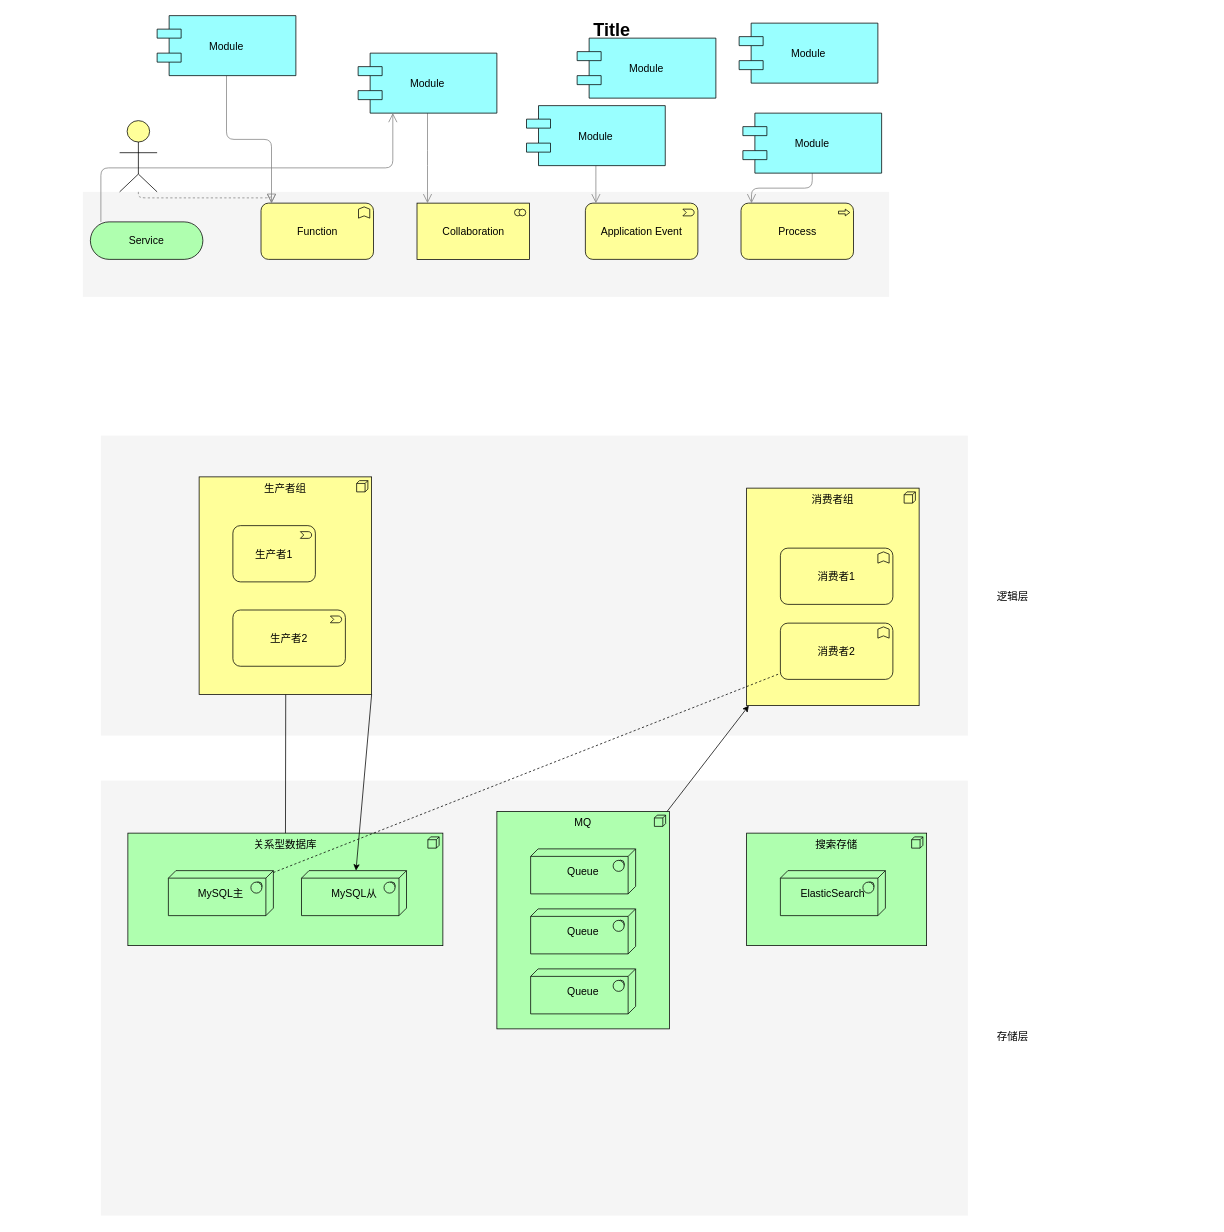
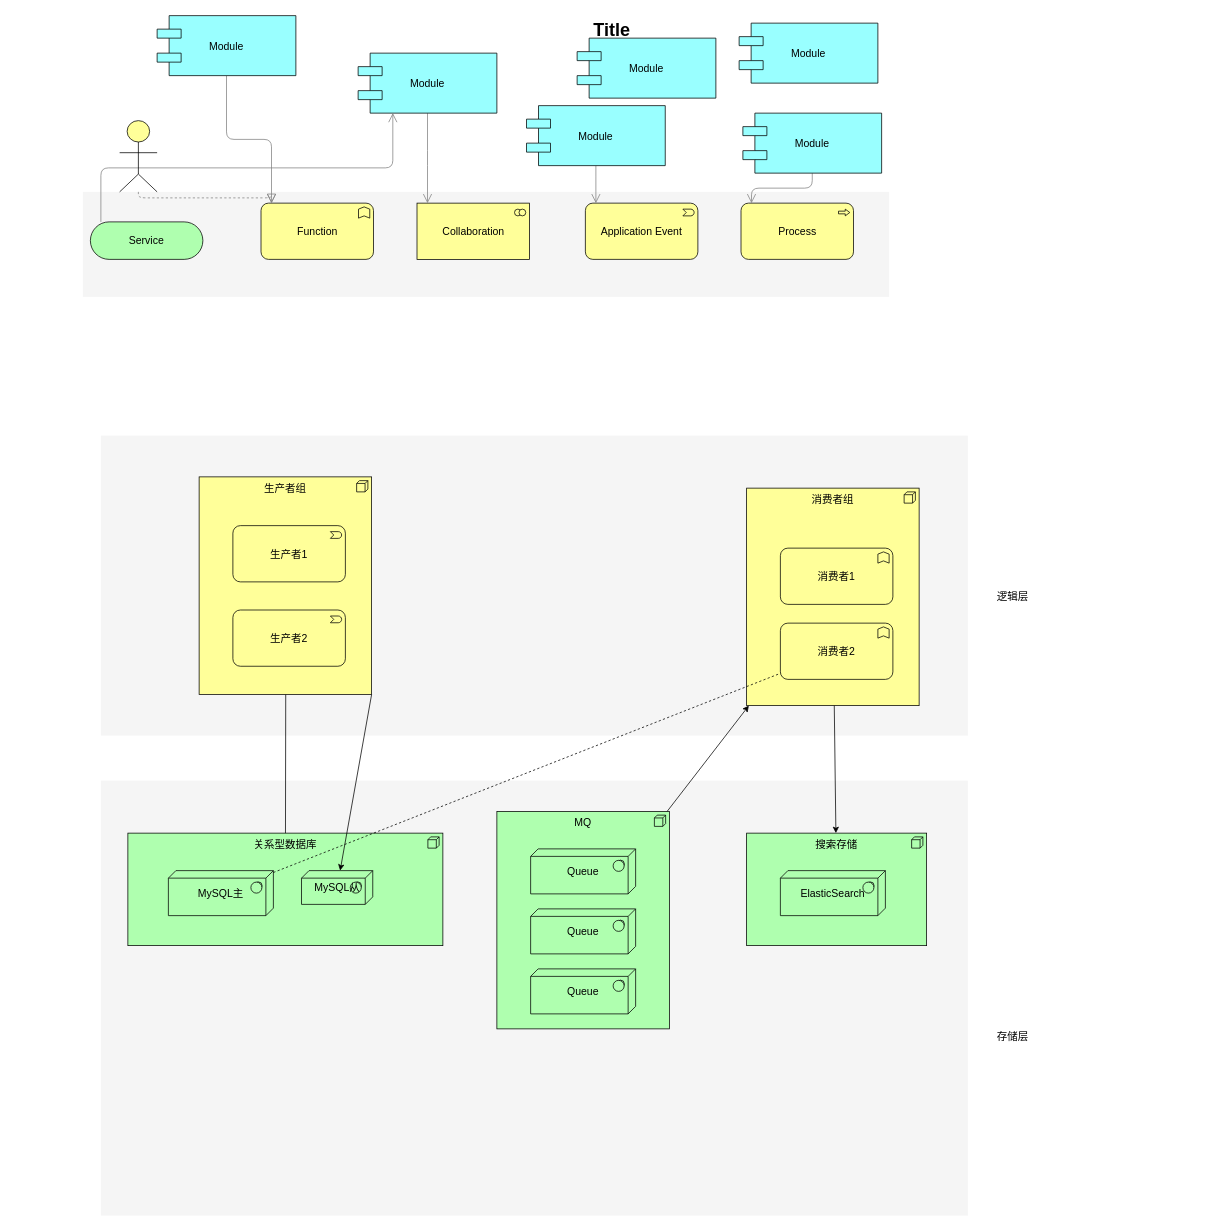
  <mxCell id="0" />
  <mxCell id="1" parent="0" />
  <mxCell id="2" value="" style="whiteSpace=wrap;html=1;strokeColor=none;strokeWidth=1;fillColor=#f5f5f5;fontSize=14;" vertex="1" parent="1"><mxGeometry x="134" y="580" width="1156" height="400" as="geometry" /></mxCell>
  <mxCell id="3" value="S" style="whiteSpace=wrap;html=1;strokeColor=none;strokeWidth=1;fillColor=#f5f5f5;fontSize=14;" parent="1" vertex="1"><mxGeometry x="134" y="1040" width="1156" height="580" as="geometry" /></mxCell>
  <mxCell id="4" value="消费者组" style="html=1;whiteSpace=wrap;shape=mxgraph.archimate3.application;appType=node;archiType=square;fontSize=14;verticalAlign=top;fillColor=#FFFF99;" vertex="1" parent="1"><mxGeometry x="995" y="650" width="230" height="290" as="geometry" /></mxCell>
  <mxCell id="5" value="搜索存储" style="html=1;whiteSpace=wrap;fillColor=#AFFFAF;shape=mxgraph.archimate3.application;appType=node;archiType=square;fontSize=14;verticalAlign=top;" vertex="1" parent="1"><mxGeometry x="995" y="1110" width="240" height="150" as="geometry" /></mxCell>
  <mxCell id="6" value="" style="whiteSpace=wrap;html=1;strokeColor=none;strokeWidth=1;fillColor=#f5f5f5;fontSize=14;" parent="1" vertex="1"><mxGeometry x="110" y="255" width="1075" height="140" as="geometry" /></mxCell>
  <mxCell id="7" value="关系型数据库" style="html=1;whiteSpace=wrap;fillColor=#AFFFAF;shape=mxgraph.archimate3.application;appType=node;archiType=square;fontSize=14;verticalAlign=top;" parent="1" vertex="1"><mxGeometry x="170" y="1110" width="420" height="150" as="geometry" /></mxCell>
  <mxCell id="8" value="&lt;div&gt;&lt;/div&gt;MySQL主" style="html=1;whiteSpace=wrap;fillColor=#AFFFAF;shape=mxgraph.archimate3.tech;techType=sysSw;fontSize=14;" parent="1" vertex="1"><mxGeometry x="224" y="1160" width="140" height="60" as="geometry" /></mxCell>
  <mxCell id="9" value="&lt;div&gt;ElasticSearch&lt;/div&gt;" style="html=1;whiteSpace=wrap;fillColor=#AFFFAF;shape=mxgraph.archimate3.tech;techType=sysSw;fontSize=14;" parent="1" vertex="1"><mxGeometry x="1040" y="1160" width="140" height="60" as="geometry" /></mxCell>
  <mxCell id="10" style="edgeStyle=elbowEdgeStyle;rounded=1;elbow=vertical;html=1;startSize=10;endArrow=open;endFill=0;endSize=10;jettySize=auto;orthogonalLoop=1;strokeColor=#808080;fontSize=14;entryX=0.25;entryY=1;" parent="1" target="15" edge="1"><mxGeometry relative="1" as="geometry"><mxPoint x="134" y="295" as="sourcePoint" /></mxGeometry></mxCell>
  <mxCell id="11" value="Service" style="html=1;whiteSpace=wrap;fillColor=#AFFFAF;shape=mxgraph.archimate3.service;fontSize=14;" parent="1" vertex="1"><mxGeometry x="120" y="295" width="150" height="50" as="geometry" /></mxCell>
  <mxCell id="12" style="edgeStyle=elbowEdgeStyle;rounded=1;elbow=vertical;html=1;startSize=10;endArrow=open;endFill=0;endSize=10;jettySize=auto;orthogonalLoop=1;strokeColor=#808080;fontSize=14;" parent="1" source="13" edge="1"><mxGeometry relative="1" as="geometry"><mxPoint x="361.5" y="270" as="targetPoint" /></mxGeometry></mxCell>
  <mxCell id="13" value="Module" style="shape=component;align=center;fillColor=#99ffff;gradientColor=none;fontSize=14;" parent="1" vertex="1"><mxGeometry x="209" y="20" width="185" height="80" as="geometry" /></mxCell>
  <mxCell id="14" style="edgeStyle=elbowEdgeStyle;rounded=1;elbow=vertical;html=1;startSize=10;endArrow=open;endFill=0;endSize=10;jettySize=auto;orthogonalLoop=1;strokeColor=#808080;fontSize=14;" parent="1" source="15" edge="1"><mxGeometry relative="1" as="geometry"><mxPoint x="569.5" y="270" as="targetPoint" /></mxGeometry></mxCell>
  <mxCell id="15" value="Module" style="shape=component;align=center;fillColor=#99ffff;gradientColor=none;fontSize=14;" parent="1" vertex="1"><mxGeometry x="477" y="70" width="185" height="80" as="geometry" /></mxCell>
  <mxCell id="16" style="edgeStyle=elbowEdgeStyle;rounded=1;elbow=vertical;html=1;startSize=10;endArrow=open;endFill=0;endSize=10;jettySize=auto;orthogonalLoop=1;strokeColor=#808080;fontSize=14;" parent="1" source="17" edge="1"><mxGeometry relative="1" as="geometry"><mxPoint x="794" y="270" as="targetPoint" /></mxGeometry></mxCell>
  <mxCell id="17" value="Module" style="shape=component;align=center;fillColor=#99ffff;gradientColor=none;fontSize=14;" parent="1" vertex="1"><mxGeometry x="701.5" y="140" width="185" height="80" as="geometry" /></mxCell>
  <mxCell id="18" style="edgeStyle=elbowEdgeStyle;rounded=1;elbow=vertical;html=1;startSize=10;endArrow=open;endFill=0;endSize=10;jettySize=auto;orthogonalLoop=1;strokeColor=#808080;fontSize=14;" parent="1" source="19" edge="1"><mxGeometry relative="1" as="geometry"><mxPoint x="1001.5" y="270" as="targetPoint" /></mxGeometry></mxCell>
  <mxCell id="19" value="Module" style="shape=component;align=center;fillColor=#99ffff;gradientColor=none;fontSize=14;" parent="1" vertex="1"><mxGeometry x="990" y="150" width="185" height="80" as="geometry" /></mxCell>
  <mxCell id="20" value="Function" style="html=1;whiteSpace=wrap;fillColor=#ffff99;shape=mxgraph.archimate3.application;appType=func;archiType=rounded;fontSize=14;" parent="1" vertex="1"><mxGeometry x="347.5" y="270" width="150" height="75" as="geometry" /></mxCell>
  <mxCell id="21" value="Collaboration" style="html=1;whiteSpace=wrap;fillColor=#ffff99;shape=mxgraph.archimate3.application;appType=collab;archiType=square;fontSize=14;" parent="1" vertex="1"><mxGeometry x="555.5" y="270" width="150" height="75" as="geometry" /></mxCell>
  <mxCell id="22" value="Application Event" style="html=1;whiteSpace=wrap;fillColor=#ffff99;shape=mxgraph.archimate3.application;appType=event;archiType=rounded;fontSize=14;" parent="1" vertex="1"><mxGeometry x="780" y="270" width="150" height="75" as="geometry" /></mxCell>
  <mxCell id="23" value="Process" style="html=1;whiteSpace=wrap;fillColor=#ffff99;shape=mxgraph.archimate3.application;appType=proc;archiType=rounded;fontSize=14;" parent="1" vertex="1"><mxGeometry x="987.5" y="270" width="150" height="75" as="geometry" /></mxCell>
  <mxCell id="24" value="存储层" style="text;html=1;strokeColor=none;fillColor=none;align=center;verticalAlign=middle;whiteSpace=wrap;fontSize=14;" parent="1" vertex="1"><mxGeometry x="1230" y="1371" width="240" height="20" as="geometry" /></mxCell>
  <mxCell id="25" value="逻辑层&lt;br&gt;" style="text;html=1;strokeColor=none;fillColor=none;align=center;verticalAlign=middle;whiteSpace=wrap;fontSize=14;" parent="1" vertex="1"><mxGeometry x="1230" y="785" width="240" height="20" as="geometry" /></mxCell>
  <mxCell id="26" style="edgeStyle=elbowEdgeStyle;rounded=1;elbow=vertical;html=1;dashed=1;startSize=10;endArrow=block;endFill=0;endSize=10;jettySize=auto;orthogonalLoop=1;strokeColor=#808080;fontSize=14;" parent="1" source="27" edge="1"><mxGeometry relative="1" as="geometry"><mxPoint x="361.5" y="270" as="targetPoint" /></mxGeometry></mxCell>
  <mxCell id="27" value="" style="html=1;whiteSpace=wrap;fillColor=#ffff99;shape=mxgraph.archimate3.actor;fontSize=14;" parent="1" vertex="1"><mxGeometry x="159" y="160" width="50" height="95" as="geometry" /></mxCell>
  <mxCell id="28" value="Title" style="text;strokeColor=none;fillColor=none;html=1;fontSize=24;fontStyle=1;verticalAlign=middle;align=center;" parent="1" vertex="1"><mxGeometry x="20" y="20" width="1590" height="40" as="geometry" /></mxCell>
- <mxCell id="29" value="&lt;div&gt;&lt;/div&gt;MySQL从" style="html=1;whiteSpace=wrap;fillColor=#AFFFAF;shape=mxgraph.archimate3.tech;techType=sysSw;fontSize=14;" vertex="1" parent="1"><mxGeometry x="401.5" y="1160" width="140" height="60" as="geometry" /></mxCell>
+ <mxCell id="29" value="&lt;div&gt;&lt;/div&gt;MySQL从" style="html=1;whiteSpace=wrap;fillColor=#AFFFAF;shape=mxgraph.archimate3.tech;techType=sysSw;fontSize=14;" vertex="1" parent="1"><mxGeometry x="401.5" y="1160" width="95" height="45" as="geometry" /></mxCell>
  <mxCell id="30" value="" style="endArrow=none;dashed=1;html=1;" edge="1" parent="1" source="8" target="41"><mxGeometry width="50" height="50" relative="1" as="geometry"><mxPoint x="480" y="1690" as="sourcePoint" /><mxPoint x="530" y="1640" as="targetPoint" /></mxGeometry></mxCell>
  <mxCell id="31" value="Module" style="shape=component;align=center;fillColor=#99ffff;gradientColor=none;fontSize=14;" vertex="1" parent="1"><mxGeometry x="985" y="30" width="185" height="80" as="geometry" /></mxCell>
  <mxCell id="32" value="Module" style="shape=component;align=center;fillColor=#99ffff;gradientColor=none;fontSize=14;" vertex="1" parent="1"><mxGeometry x="769" y="50" width="185" height="80" as="geometry" /></mxCell>
  <mxCell id="33" value="MQ" style="html=1;whiteSpace=wrap;fillColor=#AFFFAF;shape=mxgraph.archimate3.application;appType=node;archiType=square;fontSize=14;verticalAlign=top;" vertex="1" parent="1"><mxGeometry x="662" y="1081" width="230" height="290" as="geometry" /></mxCell>
  <mxCell id="34" value="&lt;div&gt;&lt;/div&gt;Queue" style="html=1;whiteSpace=wrap;fillColor=#AFFFAF;shape=mxgraph.archimate3.tech;techType=sysSw;fontSize=14;" vertex="1" parent="1"><mxGeometry x="707" y="1131" width="140" height="60" as="geometry" /></mxCell>
  <mxCell id="35" value="Queue&lt;div&gt;&lt;/div&gt;" style="html=1;whiteSpace=wrap;fillColor=#AFFFAF;shape=mxgraph.archimate3.tech;techType=sysSw;fontSize=14;" vertex="1" parent="1"><mxGeometry x="707" y="1211" width="140" height="60" as="geometry" /></mxCell>
  <mxCell id="36" value="Queue&lt;div&gt;&lt;/div&gt;" style="html=1;whiteSpace=wrap;fillColor=#AFFFAF;shape=mxgraph.archimate3.tech;techType=sysSw;fontSize=14;" vertex="1" parent="1"><mxGeometry x="707" y="1291" width="140" height="60" as="geometry" /></mxCell>
  <mxCell id="37" value="" style="endArrow=none;html=1;entryX=0.502;entryY=1;entryDx=0;entryDy=0;entryPerimeter=0;" edge="1" parent="1" source="7" target="42"><mxGeometry width="50" height="50" relative="1" as="geometry"><mxPoint x="580" y="1240" as="sourcePoint" /><mxPoint x="380" y="1252.5" as="targetPoint" /></mxGeometry></mxCell>
  <mxCell id="38" value="" style="endArrow=classic;html=1;exitX=1;exitY=1;exitDx=0;exitDy=0;exitPerimeter=0;" edge="1" parent="1" source="42" target="29"><mxGeometry width="50" height="50" relative="1" as="geometry"><mxPoint x="455" y="1215" as="sourcePoint" /><mxPoint x="680" y="1190" as="targetPoint" /></mxGeometry></mxCell>
  <mxCell id="39" value="消费者1" style="html=1;whiteSpace=wrap;fillColor=#ffff99;shape=mxgraph.archimate3.application;appType=func;archiType=rounded;fontSize=14;" vertex="1" parent="1"><mxGeometry x="1040" y="730" width="150" height="75" as="geometry" /></mxCell>
  <mxCell id="40" value="" style="endArrow=classic;html=1;" edge="1" parent="1" source="33" target="4"><mxGeometry width="50" height="50" relative="1" as="geometry"><mxPoint x="750" y="1380" as="sourcePoint" /><mxPoint x="980" y="1215" as="targetPoint" /></mxGeometry></mxCell>
  <mxCell id="41" value="消费者2" style="html=1;whiteSpace=wrap;fillColor=#ffff99;shape=mxgraph.archimate3.application;appType=func;archiType=rounded;fontSize=14;" vertex="1" parent="1"><mxGeometry x="1040" y="830" width="150" height="75" as="geometry" /></mxCell>
  <mxCell id="42" value="生产者组" style="html=1;whiteSpace=wrap;shape=mxgraph.archimate3.application;appType=node;archiType=square;fontSize=14;verticalAlign=top;fillColor=#FFFF99;" vertex="1" parent="1"><mxGeometry x="265" y="635" width="230" height="290" as="geometry" /></mxCell>
- <mxCell id="43" value="生产者1" style="html=1;whiteSpace=wrap;fillColor=#ffff99;shape=mxgraph.archimate3.application;appType=event;archiType=rounded;fontSize=14;" vertex="1" parent="1"><mxGeometry x="310" y="700" width="110" height="75" as="geometry" /></mxCell>
+ <mxCell id="43" value="生产者1" style="html=1;whiteSpace=wrap;fillColor=#ffff99;shape=mxgraph.archimate3.application;appType=event;archiType=rounded;fontSize=14;" vertex="1" parent="1"><mxGeometry x="310" y="700" width="150" height="75" as="geometry" /></mxCell>
  <mxCell id="44" value="生产者2" style="html=1;whiteSpace=wrap;fillColor=#ffff99;shape=mxgraph.archimate3.application;appType=event;archiType=rounded;fontSize=14;" vertex="1" parent="1"><mxGeometry x="310" y="812.5" width="150" height="75" as="geometry" /></mxCell>
+ <mxCell id="45" value="" style="endArrow=classic;html=1;" edge="1" parent="1" source="4" target="5"><mxGeometry width="50" height="50" relative="1" as="geometry"><mxPoint x="730" y="1140" as="sourcePoint" /><mxPoint x="780" y="1090" as="targetPoint" /></mxGeometry></mxCell>
